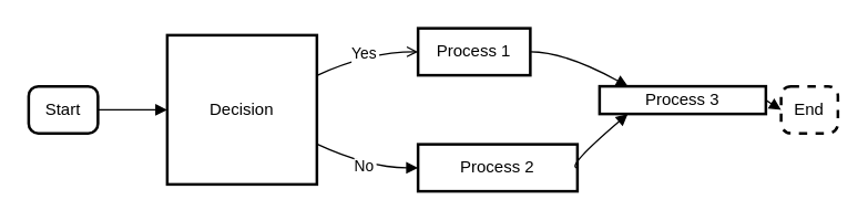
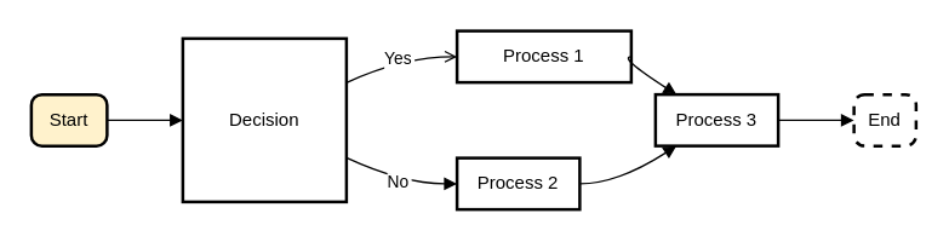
  <mxCell id="0" />
  <mxCell id="1" parent="0" />
- <mxCell id="2" value="Start" style="rounded=1;absoluteArcSize=1;arcSize=14;whiteSpace=wrap;strokeWidth=2;" vertex="1" parent="1"><mxGeometry y="62" width="50" height="34" as="geometry" x="20" /></mxCell>
+ <mxCell id="2" value="Start" style="rounded=1;absoluteArcSize=1;arcSize=14;whiteSpace=wrap;strokeWidth=2;fillColor=#fff2cc;" vertex="1" parent="1"><mxGeometry y="62" width="50" height="34" as="geometry" x="20" /></mxCell>
  <mxCell id="3" value="Decision" style="strokeWidth=2;whiteSpace=wrap;rounded=0;" vertex="1" parent="1"><mxGeometry x="120" y="25" width="108" height="108" as="geometry" /></mxCell>
- <mxCell id="4" value="Process 1" style="whiteSpace=wrap;strokeWidth=2;" vertex="1" parent="1"><mxGeometry x="301" width="81" height="34" as="geometry" y="20" /></mxCell>
- <mxCell id="5" value="Process 2" style="whiteSpace=wrap;strokeWidth=2;" vertex="1" parent="1"><mxGeometry x="301" y="104" width="115" height="34" as="geometry" /></mxCell>
- <mxCell id="6" value="Process 3" style="whiteSpace=wrap;strokeWidth=2;" vertex="1" parent="1"><mxGeometry x="432" y="62" width="120" height="20" as="geometry" /></mxCell>
+ <mxCell id="4" value="Process 1" style="whiteSpace=wrap;strokeWidth=2;" vertex="1" parent="1"><mxGeometry x="301" y="20" width="115" height="34" as="geometry" /></mxCell>
+ <mxCell id="5" value="Process 2" style="whiteSpace=wrap;strokeWidth=2;" vertex="1" parent="1"><mxGeometry x="301" y="104" width="81" height="34" as="geometry" /></mxCell>
+ <mxCell id="6" value="Process 3" style="whiteSpace=wrap;strokeWidth=2;" vertex="1" parent="1"><mxGeometry x="432" y="62" width="81" height="34" as="geometry" /></mxCell>
  <mxCell id="7" value="End" style="rounded=1;absoluteArcSize=1;arcSize=14;whiteSpace=wrap;strokeWidth=2;dashed=1;" vertex="1" parent="1"><mxGeometry x="563" y="62" width="41" height="34" as="geometry" /></mxCell>
  <mxCell id="8" value="" style="curved=1;startArrow=none;endArrow=block;exitX=1;exitY=0.5;entryX=0;entryY=0.5;" edge="1" parent="1" source="2" target="3"><mxGeometry relative="1" as="geometry"><Array as="points" /></mxGeometry></mxCell>
  <mxCell id="9" value="Yes" style="curved=1;startArrow=none;endArrow=open;exitX=1;exitY=0.27;entryX=0;entryY=0.5;" edge="1" parent="1" source="3" target="4"><mxGeometry relative="1" as="geometry"><Array as="points"><mxPoint x="265" y="37" /></Array></mxGeometry></mxCell>
  <mxCell id="10" value="No" style="curved=1;startArrow=none;endArrow=block;exitX=1;exitY=0.73;entryX=0;entryY=0.5;" edge="1" parent="1" source="3" target="5"><mxGeometry relative="1" as="geometry"><Array as="points"><mxPoint x="265" y="121" /></Array></mxGeometry></mxCell>
  <mxCell id="11" value="" style="curved=1;startArrow=none;endArrow=block;exitX=1;exitY=0.5;entryX=0.17;entryY=0;" edge="1" parent="1" source="4" target="6"><mxGeometry relative="1" as="geometry"><Array as="points"><mxPoint x="407" y="37" /></Array></mxGeometry></mxCell>
  <mxCell id="12" value="" style="curved=1;startArrow=none;endArrow=block;exitX=1;exitY=0.5;entryX=0.17;entryY=1;" edge="1" parent="1" source="5" target="6"><mxGeometry relative="1" as="geometry"><Array as="points"><mxPoint x="407" y="121" /></Array></mxGeometry></mxCell>
  <mxCell id="13" value="" style="curved=1;startArrow=none;endArrow=block;exitX=1;exitY=0.5;entryX=-0.01;entryY=0.5;" edge="1" parent="1" source="6" target="7"><mxGeometry relative="1" as="geometry"><Array as="points" /></mxGeometry></mxCell>
